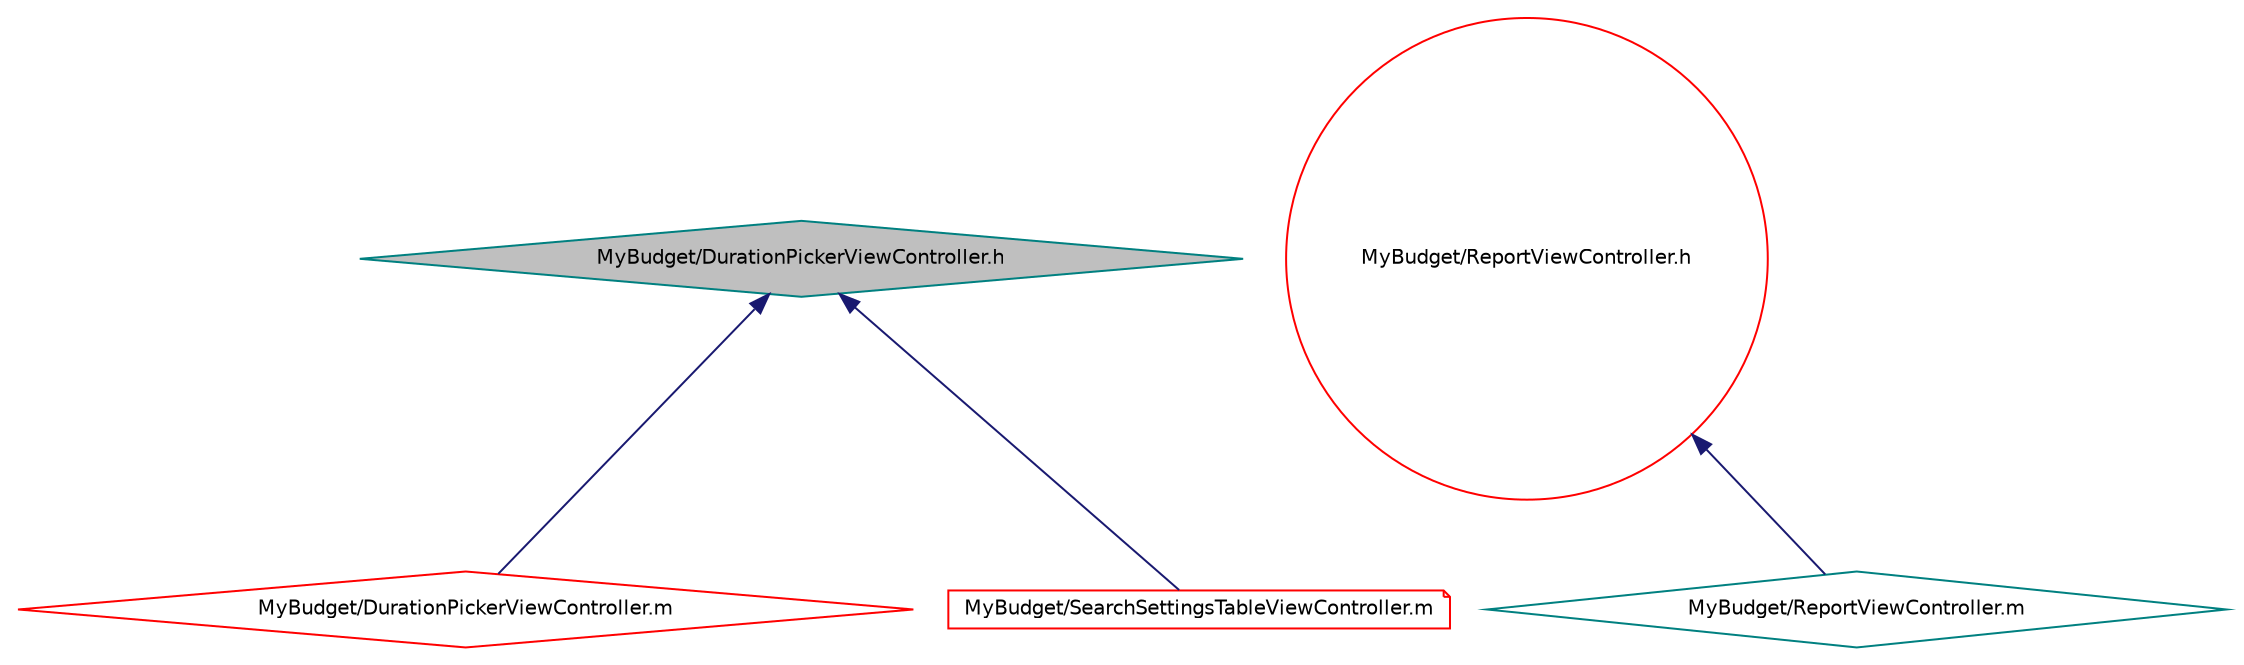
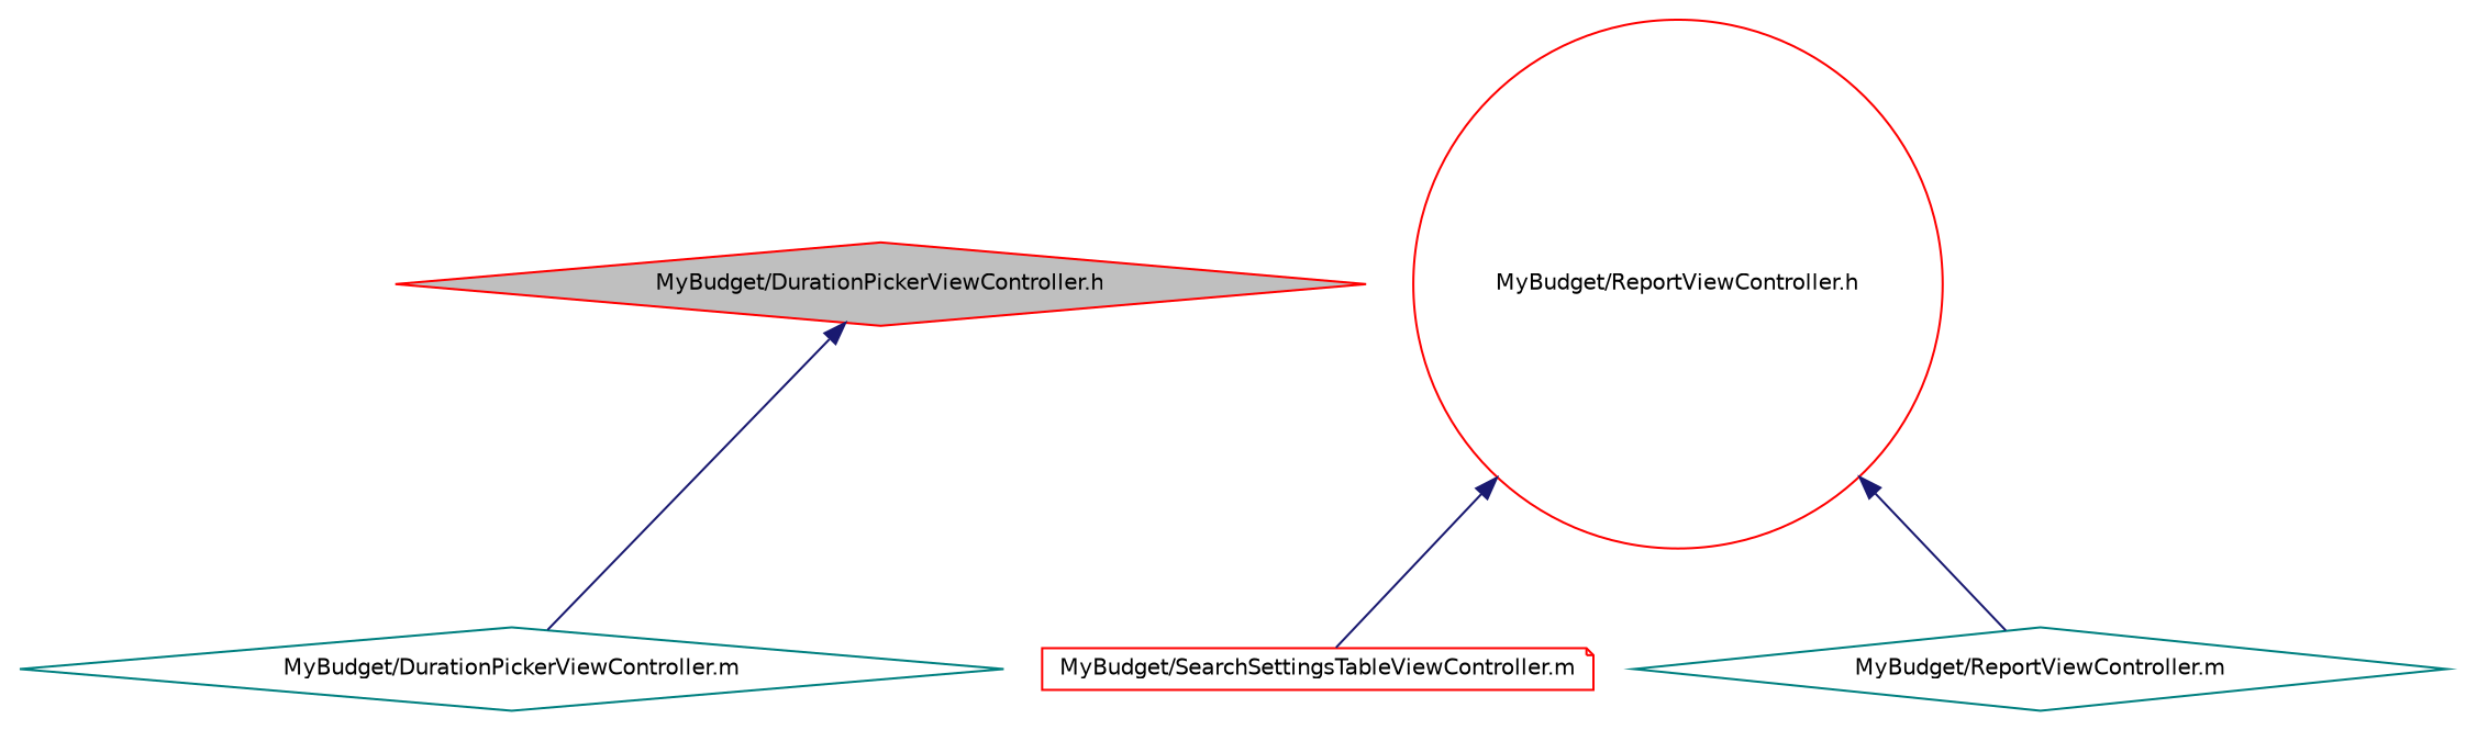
  digraph {
    fontname="DejaVu Sans"
    node [color=red fillcolor=white fontname="DejaVu Sans" fontsize=10 shape=diamond style=filled]
    edge [color=midnightblue dir=back fontname="DejaVu Sans" fontsize=10 labelfontname=Helvetica labelfontsize=10 style=solid]
-   n1 [color=teal fillcolor=grey75 fontcolor=black height=0.2 label="MyBudget/DurationPickerViewController.h" width=0.4]
-   n2 [height=0.2 label="MyBudget/DurationPickerViewController.m" width=0.4]
+   n1 [fillcolor=grey75 fontcolor=black height=0.2 label="MyBudget/DurationPickerViewController.h" width=0.4]
+   n2 [color=teal height=0.2 label="MyBudget/DurationPickerViewController.m" width=0.4]
    n3 [height=0.2 label="MyBudget/SearchSettingsTableViewController.m" shape=note width=0.4]
    n4 [height=0.2 label="MyBudget/ReportViewController.h" shape=circle width=0.4]
    n5 [color=teal height=0.2 label="MyBudget/ReportViewController.m" width=0.4]
    n1 -> n2
-   n1 -> n3
+   n4 -> n3
    n4 -> n5
  }
